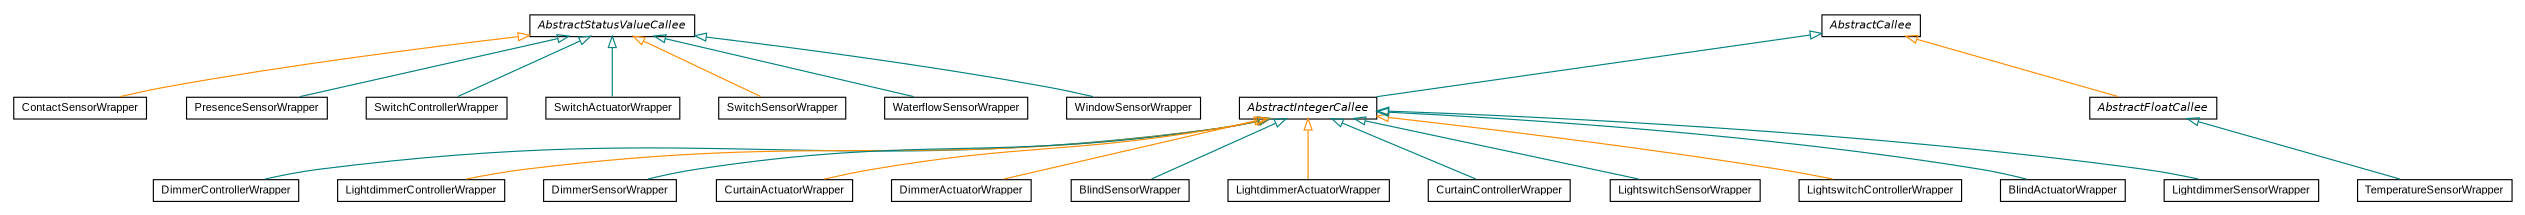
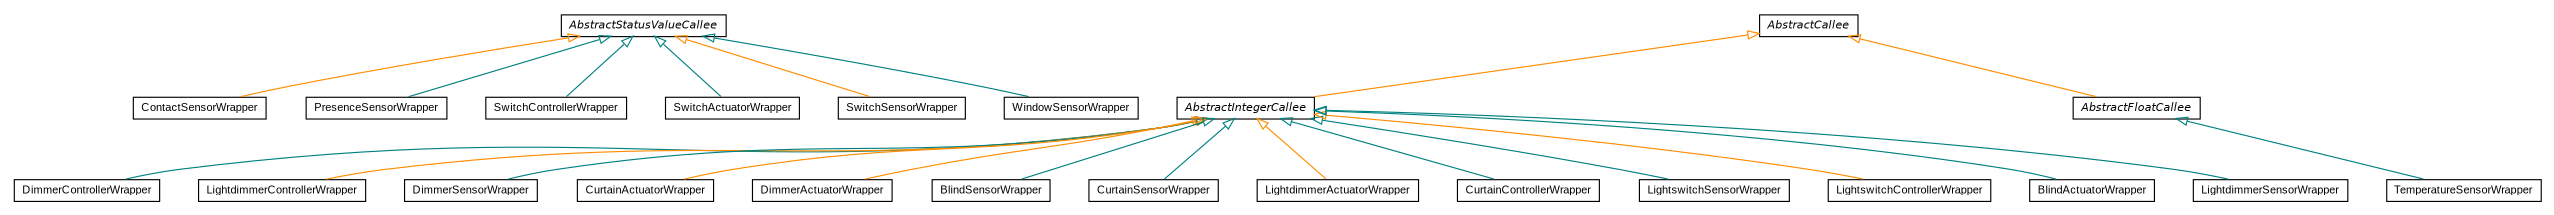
  digraph {
    fontname="Liberation Sans"
    nodesep=0.25
    ranksep=0.5
    node [fontcolor=black fontname="Liberation Sans" fontsize=10.0 shape=plaintext]
    edge [arrowtail=empty color=teal dir=back fontname="Liberation Sans" fontsize=10 headport=p labelfontname=Helvetica labelfontsize=10 tailport=p]
    n1 [label=<<table title="org.universAAL.lddi.smarthome.exporter.devices.ContactSensorWrapper" border="0" cellborder="1" cellspacing="0" cellpadding="2" port="p" href="./ContactSensorWrapper.html"> 		<tr><td><table border="0" cellspacing="0" cellpadding="1"> <tr><td align="center" balign="center"> ContactSensorWrapper </td></tr> 		</table></td></tr> 		</table>>]
    n2 [label=<<table title="org.universAAL.lddi.smarthome.exporter.devices.PresenceSensorWrapper" border="0" cellborder="1" cellspacing="0" cellpadding="2" port="p" href="./PresenceSensorWrapper.html"> 		<tr><td><table border="0" cellspacing="0" cellpadding="1"> <tr><td align="center" balign="center"> PresenceSensorWrapper </td></tr> 		</table></td></tr> 		</table>>]
    n3 [label=<<table title="org.universAAL.lddi.smarthome.exporter.devices.DimmerControllerWrapper" border="0" cellborder="1" cellspacing="0" cellpadding="2" port="p" href="./DimmerControllerWrapper.html"> 		<tr><td><table border="0" cellspacing="0" cellpadding="1"> <tr><td align="center" balign="center"> DimmerControllerWrapper </td></tr> 		</table></td></tr> 		</table>>]
    n4 [label=<<table title="org.universAAL.lddi.smarthome.exporter.devices.LightdimmerControllerWrapper" border="0" cellborder="1" cellspacing="0" cellpadding="2" port="p" href="./LightdimmerControllerWrapper.html"> 		<tr><td><table border="0" cellspacing="0" cellpadding="1"> <tr><td align="center" balign="center"> LightdimmerControllerWrapper </td></tr> 		</table></td></tr> 		</table>>]
    n5 [label=<<table title="org.universAAL.lddi.smarthome.exporter.devices.AbstractCallee" border="0" cellborder="1" cellspacing="0" cellpadding="2" port="p" href="./AbstractCallee.html"> 		<tr><td><table border="0" cellspacing="0" cellpadding="1"> <tr><td align="center" balign="center"><font face="Helvetica-Oblique"> AbstractCallee </font></td></tr> 		</table></td></tr> 		</table>>]
    n6 [label=<<table title="org.universAAL.lddi.smarthome.exporter.devices.AbstractIntegerCallee" border="0" cellborder="1" cellspacing="0" cellpadding="2" port="p" href="./AbstractIntegerCallee.html"> 		<tr><td><table border="0" cellspacing="0" cellpadding="1"> <tr><td align="center" balign="center"><font face="Helvetica-Oblique"> AbstractIntegerCallee </font></td></tr> 		</table></td></tr> 		</table>>]
    n7 [label=<<table title="org.universAAL.lddi.smarthome.exporter.devices.AbstractFloatCallee" border="0" cellborder="1" cellspacing="0" cellpadding="2" port="p" href="./AbstractFloatCallee.html"> 		<tr><td><table border="0" cellspacing="0" cellpadding="1"> <tr><td align="center" balign="center"><font face="Helvetica-Oblique"> AbstractFloatCallee </font></td></tr> 		</table></td></tr> 		</table>>]
    n8 [label=<<table title="org.universAAL.lddi.smarthome.exporter.devices.DimmerSensorWrapper" border="0" cellborder="1" cellspacing="0" cellpadding="2" port="p" href="./DimmerSensorWrapper.html"> 		<tr><td><table border="0" cellspacing="0" cellpadding="1"> <tr><td align="center" balign="center"> DimmerSensorWrapper </td></tr> 		</table></td></tr> 		</table>>]
    n9 [label=<<table title="org.universAAL.lddi.smarthome.exporter.devices.TemperatureSensorWrapper" border="0" cellborder="1" cellspacing="0" cellpadding="2" port="p" href="./TemperatureSensorWrapper.html"> 		<tr><td><table border="0" cellspacing="0" cellpadding="1"> <tr><td align="center" balign="center"> TemperatureSensorWrapper </td></tr> 		</table></td></tr> 		</table>>]
    n10 [label=<<table title="org.universAAL.lddi.smarthome.exporter.devices.CurtainActuatorWrapper" border="0" cellborder="1" cellspacing="0" cellpadding="2" port="p" href="./CurtainActuatorWrapper.html"> 		<tr><td><table border="0" cellspacing="0" cellpadding="1"> <tr><td align="center" balign="center"> CurtainActuatorWrapper </td></tr> 		</table></td></tr> 		</table>>]
    n11 [label=<<table title="org.universAAL.lddi.smarthome.exporter.devices.SwitchControllerWrapper" border="0" cellborder="1" cellspacing="0" cellpadding="2" port="p" href="./SwitchControllerWrapper.html"> 		<tr><td><table border="0" cellspacing="0" cellpadding="1"> <tr><td align="center" balign="center"> SwitchControllerWrapper </td></tr> 		</table></td></tr> 		</table>>]
    n12 [label=<<table title="org.universAAL.lddi.smarthome.exporter.devices.DimmerActuatorWrapper" border="0" cellborder="1" cellspacing="0" cellpadding="2" port="p" href="./DimmerActuatorWrapper.html"> 		<tr><td><table border="0" cellspacing="0" cellpadding="1"> <tr><td align="center" balign="center"> DimmerActuatorWrapper </td></tr> 		</table></td></tr> 		</table>>]
    n13 [label=<<table title="org.universAAL.lddi.smarthome.exporter.devices.BlindSensorWrapper" border="0" cellborder="1" cellspacing="0" cellpadding="2" port="p" href="./BlindSensorWrapper.html"> 		<tr><td><table border="0" cellspacing="0" cellpadding="1"> <tr><td align="center" balign="center"> BlindSensorWrapper </td></tr> 		</table></td></tr> 		</table>>]
+   n14 [label=<<table title="org.universAAL.lddi.smarthome.exporter.devices.CurtainSensorWrapper" border="0" cellborder="1" cellspacing="0" cellpadding="2" port="p" href="./CurtainSensorWrapper.html"> 		<tr><td><table border="0" cellspacing="0" cellpadding="1"> <tr><td align="center" balign="center"> CurtainSensorWrapper </td></tr> 		</table></td></tr> 		</table>>]
    n15 [label=<<table title="org.universAAL.lddi.smarthome.exporter.devices.LightdimmerActuatorWrapper" border="0" cellborder="1" cellspacing="0" cellpadding="2" port="p" href="./LightdimmerActuatorWrapper.html"> 		<tr><td><table border="0" cellspacing="0" cellpadding="1"> <tr><td align="center" balign="center"> LightdimmerActuatorWrapper </td></tr> 		</table></td></tr> 		</table>>]
    n16 [label=<<table title="org.universAAL.lddi.smarthome.exporter.devices.CurtainControllerWrapper" border="0" cellborder="1" cellspacing="0" cellpadding="2" port="p" href="./CurtainControllerWrapper.html"> 		<tr><td><table border="0" cellspacing="0" cellpadding="1"> <tr><td align="center" balign="center"> CurtainControllerWrapper </td></tr> 		</table></td></tr> 		</table>>]
    n17 [label=<<table title="org.universAAL.lddi.smarthome.exporter.devices.LightswitchSensorWrapper" border="0" cellborder="1" cellspacing="0" cellpadding="2" port="p" href="./LightswitchSensorWrapper.html"> 		<tr><td><table border="0" cellspacing="0" cellpadding="1"> <tr><td align="center" balign="center"> LightswitchSensorWrapper </td></tr> 		</table></td></tr> 		</table>>]
    n18 [label=<<table title="org.universAAL.lddi.smarthome.exporter.devices.LightswitchControllerWrapper" border="0" cellborder="1" cellspacing="0" cellpadding="2" port="p" href="./LightswitchControllerWrapper.html"> 		<tr><td><table border="0" cellspacing="0" cellpadding="1"> <tr><td align="center" balign="center"> LightswitchControllerWrapper </td></tr> 		</table></td></tr> 		</table>>]
    n19 [label=<<table title="org.universAAL.lddi.smarthome.exporter.devices.BlindActuatorWrapper" border="0" cellborder="1" cellspacing="0" cellpadding="2" port="p" href="./BlindActuatorWrapper.html"> 		<tr><td><table border="0" cellspacing="0" cellpadding="1"> <tr><td align="center" balign="center"> BlindActuatorWrapper </td></tr> 		</table></td></tr> 		</table>>]
    n20 [label=<<table title="org.universAAL.lddi.smarthome.exporter.devices.LightdimmerSensorWrapper" border="0" cellborder="1" cellspacing="0" cellpadding="2" port="p" href="./LightdimmerSensorWrapper.html"> 		<tr><td><table border="0" cellspacing="0" cellpadding="1"> <tr><td align="center" balign="center"> LightdimmerSensorWrapper </td></tr> 		</table></td></tr> 		</table>>]
    n21 [label=<<table title="org.universAAL.lddi.smarthome.exporter.devices.SwitchActuatorWrapper" border="0" cellborder="1" cellspacing="0" cellpadding="2" port="p" href="./SwitchActuatorWrapper.html"> 		<tr><td><table border="0" cellspacing="0" cellpadding="1"> <tr><td align="center" balign="center"> SwitchActuatorWrapper </td></tr> 		</table></td></tr> 		</table>>]
    n22 [label=<<table title="org.universAAL.lddi.smarthome.exporter.devices.AbstractStatusValueCallee" border="0" cellborder="1" cellspacing="0" cellpadding="2" port="p" href="./AbstractStatusValueCallee.html"> 		<tr><td><table border="0" cellspacing="0" cellpadding="1"> <tr><td align="center" balign="center"><font face="Helvetica-Oblique"> AbstractStatusValueCallee </font></td></tr> 		</table></td></tr> 		</table>>]
    n23 [label=<<table title="org.universAAL.lddi.smarthome.exporter.devices.SwitchSensorWrapper" border="0" cellborder="1" cellspacing="0" cellpadding="2" port="p" href="./SwitchSensorWrapper.html"> 		<tr><td><table border="0" cellspacing="0" cellpadding="1"> <tr><td align="center" balign="center"> SwitchSensorWrapper </td></tr> 		</table></td></tr> 		</table>>]
-   n24 [label=<<table title="org.universAAL.lddi.smarthome.exporter.devices.WaterflowSensorWrapper" border="0" cellborder="1" cellspacing="0" cellpadding="2" port="p" href="./WaterflowSensorWrapper.html"> 		<tr><td><table border="0" cellspacing="0" cellpadding="1"> <tr><td align="center" balign="center"> WaterflowSensorWrapper </td></tr> 		</table></td></tr> 		</table>>]
    n25 [label=<<table title="org.universAAL.lddi.smarthome.exporter.devices.WindowSensorWrapper" border="0" cellborder="1" cellspacing="0" cellpadding="2" port="p" href="./WindowSensorWrapper.html"> 		<tr><td><table border="0" cellspacing="0" cellpadding="1"> <tr><td align="center" balign="center"> WindowSensorWrapper </td></tr> 		</table></td></tr> 		</table>>]
-   n5 -> n6
+   n5 -> n6 [color=darkorange]
    n5 -> n7 [color=darkorange]
    n6 -> n3
    n6 -> n4 [color=darkorange]
    n6 -> n8
    n6 -> n10 [color=darkorange]
    n6 -> n12 [color=darkorange]
    n6 -> n13
+   n6 -> n14
    n6 -> n15 [color=darkorange]
    n6 -> n16
    n6 -> n17
    n6 -> n18 [color=darkorange]
    n6 -> n19
    n6 -> n20
    n7 -> n9
    n22 -> n1 [color=darkorange]
    n22 -> n2
    n22 -> n11
    n22 -> n21
    n22 -> n23 [color=darkorange]
-   n22 -> n24
    n22 -> n25
  }
